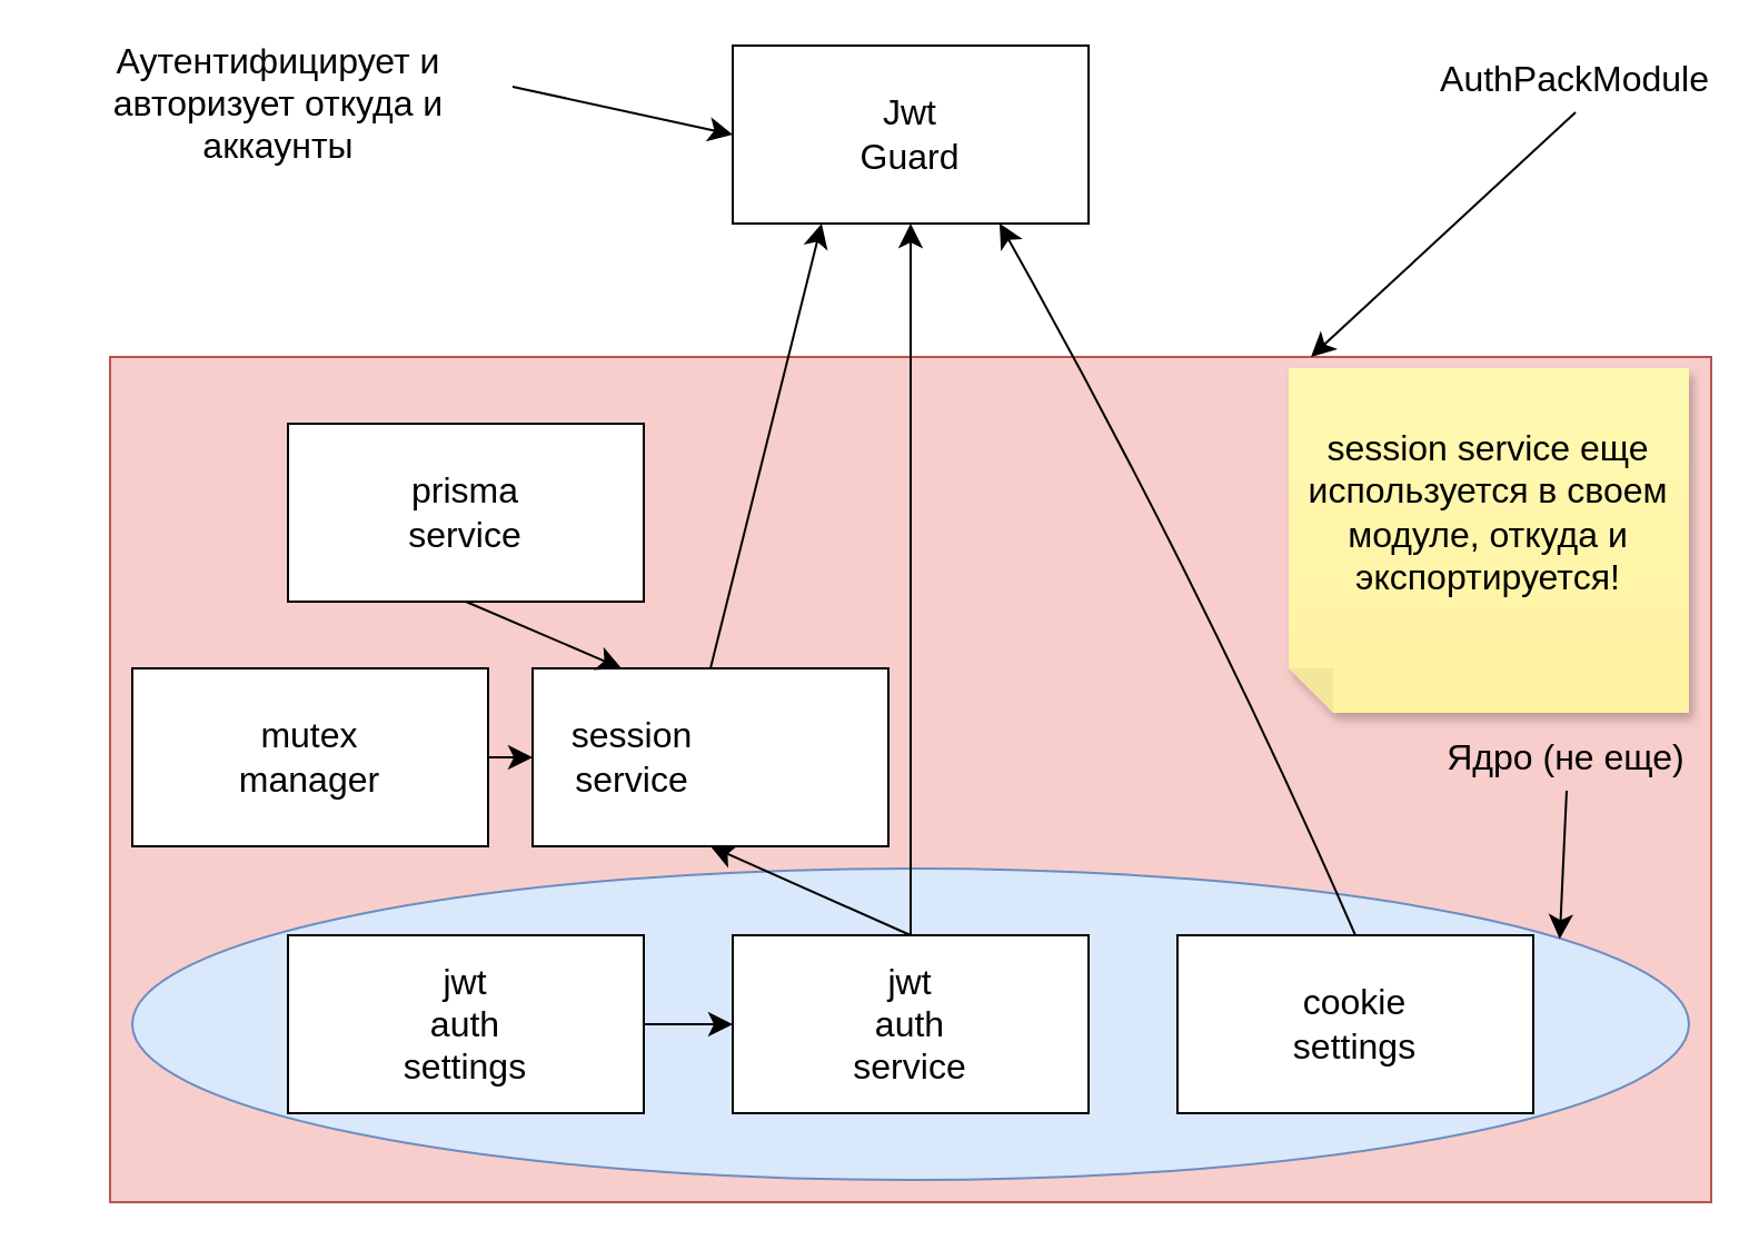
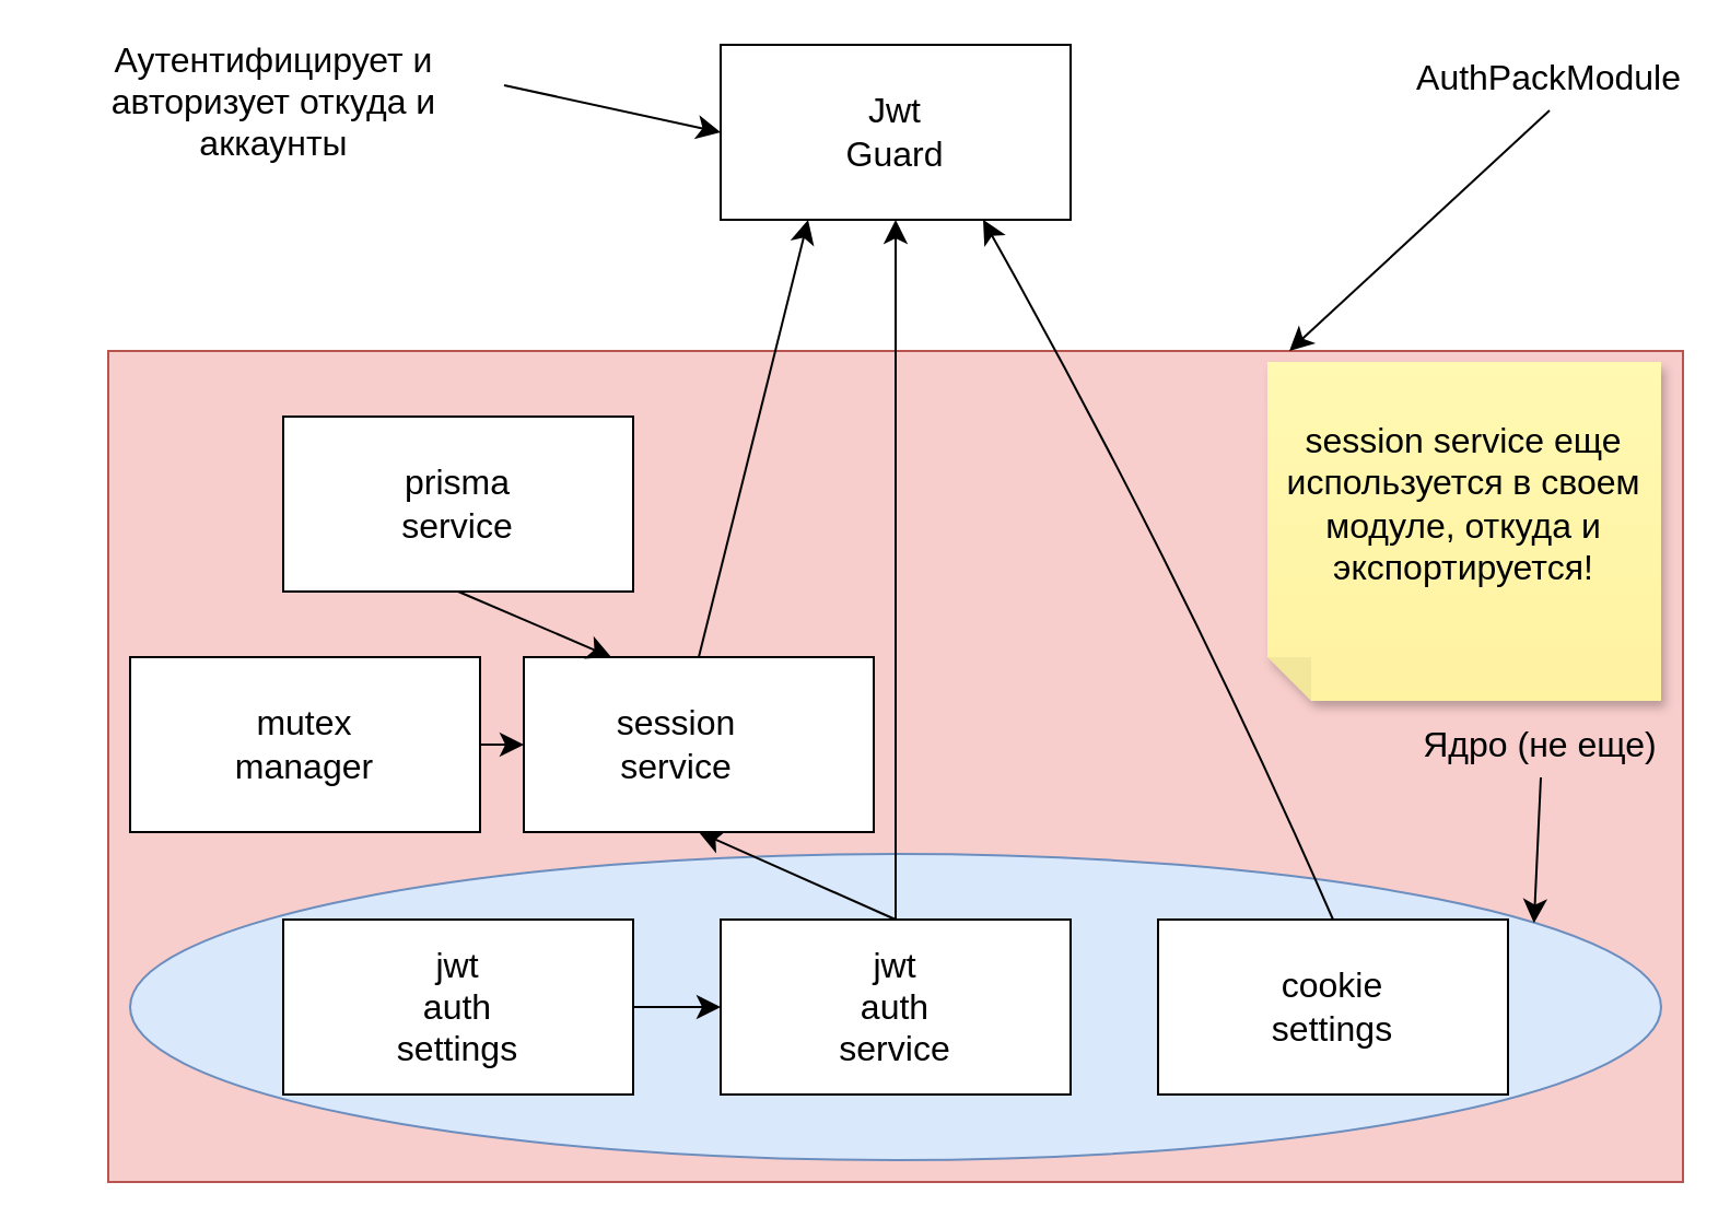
  <mxCell id="0" />
  <mxCell id="1" parent="0" />
  <mxCell id="2" value="" style="rounded=0;whiteSpace=wrap;html=1;fillColor=#f8cecc;strokeColor=#b85450;" vertex="1" parent="1"><mxGeometry x="49" y="160" width="720" height="380" as="geometry" /></mxCell>
  <mxCell id="3" value="" style="ellipse;whiteSpace=wrap;html=1;fillColor=#dae8fc;strokeColor=#6c8ebf;movable=1;resizable=1;rotatable=1;deletable=1;editable=1;locked=0;connectable=1;" vertex="1" parent="1"><mxGeometry x="59" y="390" width="700" height="140" as="geometry" /></mxCell>
  <mxCell id="4" style="edgeStyle=none;curved=1;rounded=0;orthogonalLoop=1;jettySize=auto;html=1;exitX=1;exitY=0.5;exitDx=0;exitDy=0;entryX=0;entryY=0.5;entryDx=0;entryDy=0;fontSize=12;startSize=8;endSize=8;" edge="1" parent="1" source="5" target="8"><mxGeometry relative="1" as="geometry" /></mxCell>
  <mxCell id="5" value="" style="rounded=0;whiteSpace=wrap;html=1;" vertex="1" parent="1"><mxGeometry x="129" y="420" width="160" height="80" as="geometry" /></mxCell>
  <mxCell id="6" style="edgeStyle=none;curved=1;rounded=0;orthogonalLoop=1;jettySize=auto;html=1;exitX=0.5;exitY=0;exitDx=0;exitDy=0;entryX=0.5;entryY=1;entryDx=0;entryDy=0;fontSize=12;startSize=8;endSize=8;" edge="1" parent="1" source="8" target="12"><mxGeometry relative="1" as="geometry" /></mxCell>
  <mxCell id="7" style="edgeStyle=none;curved=1;rounded=0;orthogonalLoop=1;jettySize=auto;html=1;exitX=0.5;exitY=0;exitDx=0;exitDy=0;entryX=0.5;entryY=1;entryDx=0;entryDy=0;fontSize=12;startSize=8;endSize=8;" edge="1" parent="1" source="8" target="25"><mxGeometry relative="1" as="geometry" /></mxCell>
  <mxCell id="8" value="" style="rounded=0;whiteSpace=wrap;html=1;" vertex="1" parent="1"><mxGeometry x="329" y="420" width="160" height="80" as="geometry" /></mxCell>
  <mxCell id="9" style="edgeStyle=none;curved=1;rounded=0;orthogonalLoop=1;jettySize=auto;html=1;exitX=0.5;exitY=0;exitDx=0;exitDy=0;entryX=0.75;entryY=1;entryDx=0;entryDy=0;fontSize=12;startSize=8;endSize=8;" edge="1" parent="1" source="10" target="25"><mxGeometry relative="1" as="geometry"><Array as="points"><mxPoint x="539" y="260" /></Array></mxGeometry></mxCell>
  <mxCell id="10" value="" style="rounded=0;whiteSpace=wrap;html=1;" vertex="1" parent="1"><mxGeometry x="529" y="420" width="160" height="80" as="geometry" /></mxCell>
  <mxCell id="11" style="edgeStyle=none;curved=1;rounded=0;orthogonalLoop=1;jettySize=auto;html=1;exitX=0.5;exitY=0;exitDx=0;exitDy=0;entryX=0.25;entryY=1;entryDx=0;entryDy=0;fontSize=12;startSize=8;endSize=8;" edge="1" parent="1" source="12" target="25"><mxGeometry relative="1" as="geometry" /></mxCell>
  <mxCell id="12" value="" style="rounded=0;whiteSpace=wrap;html=1;" vertex="1" parent="1"><mxGeometry x="239" y="300" width="160" height="80" as="geometry" /></mxCell>
  <mxCell id="13" style="edgeStyle=none;curved=1;rounded=0;orthogonalLoop=1;jettySize=auto;html=1;exitX=0.5;exitY=1;exitDx=0;exitDy=0;entryX=0.25;entryY=0;entryDx=0;entryDy=0;fontSize=12;startSize=8;endSize=8;" edge="1" parent="1" source="14" target="12"><mxGeometry relative="1" as="geometry" /></mxCell>
  <mxCell id="14" value="" style="rounded=0;whiteSpace=wrap;html=1;" vertex="1" parent="1"><mxGeometry x="129" y="190" width="160" height="80" as="geometry" /></mxCell>
  <mxCell id="15" style="edgeStyle=none;curved=1;rounded=0;orthogonalLoop=1;jettySize=auto;html=1;exitX=1;exitY=0.5;exitDx=0;exitDy=0;entryX=0;entryY=0.5;entryDx=0;entryDy=0;fontSize=12;startSize=8;endSize=8;" edge="1" parent="1" source="16" target="12"><mxGeometry relative="1" as="geometry" /></mxCell>
  <mxCell id="16" value="" style="rounded=0;whiteSpace=wrap;html=1;" vertex="1" parent="1"><mxGeometry x="59" y="300" width="160" height="80" as="geometry" /></mxCell>
- <mxCell id="17" value="session service" style="text;strokeColor=none;fillColor=none;html=1;align=center;verticalAlign=middle;whiteSpace=wrap;rounded=0;fontSize=16;" vertex="1" parent="1"><mxGeometry x="254" y="325" width="60" height="30" as="geometry" /></mxCell>
+ <mxCell id="17" value="session service" style="text;strokeColor=none;fillColor=none;html=1;align=center;verticalAlign=middle;whiteSpace=wrap;rounded=0;fontSize=16;" vertex="1" parent="1"><mxGeometry x="279" y="325" width="60" height="30" as="geometry" /></mxCell>
  <mxCell id="18" value="prisma&lt;div&gt;service&lt;/div&gt;" style="text;strokeColor=none;fillColor=none;html=1;align=center;verticalAlign=middle;whiteSpace=wrap;rounded=0;fontSize=16;" vertex="1" parent="1"><mxGeometry x="179" y="215" width="60" height="30" as="geometry" /></mxCell>
  <mxCell id="19" value="jwt&lt;div&gt;auth&lt;/div&gt;&lt;div&gt;service&lt;/div&gt;" style="text;strokeColor=none;fillColor=none;html=1;align=center;verticalAlign=middle;whiteSpace=wrap;rounded=0;fontSize=16;" vertex="1" parent="1"><mxGeometry x="379" y="445" width="60" height="30" as="geometry" /></mxCell>
  <mxCell id="20" value="jwt&lt;div&gt;auth&lt;/div&gt;&lt;div&gt;settings&lt;/div&gt;" style="text;strokeColor=none;fillColor=none;html=1;align=center;verticalAlign=middle;whiteSpace=wrap;rounded=0;fontSize=16;" vertex="1" parent="1"><mxGeometry x="179" y="445" width="60" height="30" as="geometry" /></mxCell>
  <mxCell id="21" value="mutex&lt;div&gt;manager&lt;/div&gt;" style="text;strokeColor=none;fillColor=none;html=1;align=center;verticalAlign=middle;whiteSpace=wrap;rounded=0;fontSize=16;" vertex="1" parent="1"><mxGeometry x="109" y="325" width="60" height="30" as="geometry" /></mxCell>
  <mxCell id="22" value="cookie&lt;div&gt;settings&lt;/div&gt;" style="text;strokeColor=none;fillColor=none;html=1;align=center;verticalAlign=middle;whiteSpace=wrap;rounded=0;fontSize=16;" vertex="1" parent="1"><mxGeometry x="579" y="445" width="60" height="30" as="geometry" /></mxCell>
  <mxCell id="23" style="edgeStyle=none;curved=1;rounded=0;orthogonalLoop=1;jettySize=auto;html=1;exitX=0.5;exitY=1;exitDx=0;exitDy=0;fontSize=12;startSize=8;endSize=8;entryX=0.917;entryY=0.226;entryDx=0;entryDy=0;entryPerimeter=0;" edge="1" parent="1" source="24" target="3"><mxGeometry relative="1" as="geometry" /></mxCell>
  <mxCell id="24" value="Ядро (не еще)" style="text;strokeColor=none;align=center;fillColor=none;html=1;verticalAlign=middle;whiteSpace=wrap;rounded=0;fontSize=16;" vertex="1" parent="1"><mxGeometry x="649" y="325" width="110" height="30" as="geometry" /></mxCell>
  <mxCell id="25" value="" style="rounded=0;whiteSpace=wrap;html=1;" vertex="1" parent="1"><mxGeometry x="329" y="20" width="160" height="80" as="geometry" /></mxCell>
  <mxCell id="26" value="Jwt&lt;div&gt;Guard&lt;/div&gt;" style="text;strokeColor=none;fillColor=none;html=1;align=center;verticalAlign=middle;whiteSpace=wrap;rounded=0;fontSize=16;" vertex="1" parent="1"><mxGeometry x="379" y="45" width="60" height="30" as="geometry" /></mxCell>
  <mxCell id="27" style="edgeStyle=none;curved=1;rounded=0;orthogonalLoop=1;jettySize=auto;html=1;exitX=0.5;exitY=0;exitDx=0;exitDy=0;fontSize=12;startSize=8;endSize=8;" edge="1" parent="1" source="8" target="8"><mxGeometry relative="1" as="geometry" /></mxCell>
  <mxCell id="28" value="AuthPackModule" style="text;strokeColor=none;align=center;fillColor=none;html=1;verticalAlign=middle;whiteSpace=wrap;rounded=0;fontSize=16;" vertex="1" parent="1"><mxGeometry x="678" y="20" width="60" height="30" as="geometry" /></mxCell>
  <mxCell id="29" style="edgeStyle=none;curved=1;rounded=0;orthogonalLoop=1;jettySize=auto;html=1;exitX=0.5;exitY=1;exitDx=0;exitDy=0;entryX=0.75;entryY=0;entryDx=0;entryDy=0;fontSize=12;startSize=8;endSize=8;" edge="1" parent="1" source="28" target="2"><mxGeometry relative="1" as="geometry" /></mxCell>
  <mxCell id="30" value="" style="shape=note;whiteSpace=wrap;html=1;backgroundOutline=1;fontColor=#000000;darkOpacity=0.05;fillColor=#FFF9B2;strokeColor=none;fillStyle=solid;direction=west;gradientDirection=north;gradientColor=#FFF2A1;shadow=1;size=20;pointerEvents=1;" vertex="1" parent="1"><mxGeometry x="579" y="165" width="180" height="155" as="geometry" /></mxCell>
  <mxCell id="31" value="session service еще используется в своем модуле, откуда и экспортируется!" style="text;strokeColor=none;fillColor=none;html=1;align=center;verticalAlign=middle;whiteSpace=wrap;rounded=0;fontSize=16;" vertex="1" parent="1"><mxGeometry x="584" y="215" width="170" height="30" as="geometry" /></mxCell>
  <mxCell id="32" style="edgeStyle=none;curved=1;rounded=0;orthogonalLoop=1;jettySize=auto;html=1;exitX=1;exitY=0.25;exitDx=0;exitDy=0;entryX=0;entryY=0.5;entryDx=0;entryDy=0;fontSize=12;startSize=8;endSize=8;" edge="1" parent="1" source="33" target="25"><mxGeometry relative="1" as="geometry"><mxPoint x="267" y="45" as="sourcePoint" /></mxGeometry></mxCell>
  <mxCell id="33" value="Аутентифицирует и авторизует откуда и аккаунты" style="text;strokeColor=none;fillColor=none;html=1;align=center;verticalAlign=middle;whiteSpace=wrap;rounded=0;fontSize=16;" vertex="1" parent="1"><mxGeometry x="20" y="31" width="210" height="30" as="geometry" /></mxCell>
